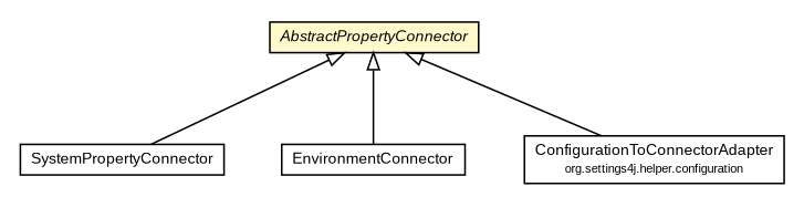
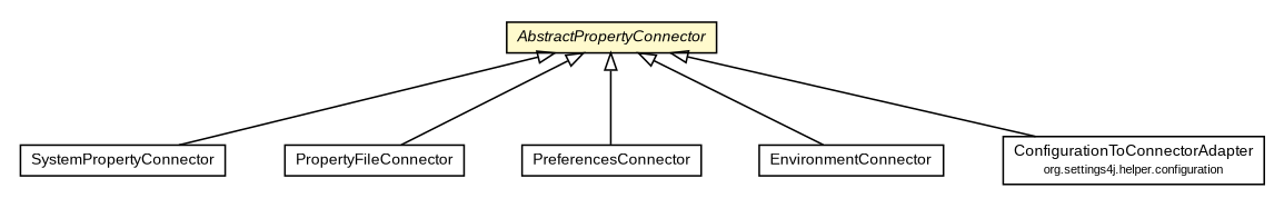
  digraph {
    nodesep=0.25
    ranksep=0.5
    node [fontcolor=black fontname=arial fontsize=9.0 shape=plaintext]
    edge [arrowtail=empty dir=back fontname=arial fontsize=10 headport=p labelfontname=arial labelfontsize=10 tailport=p]
    n1 [label=<<table title="org.settings4j.connector.SystemPropertyConnector" border="0" cellborder="1" cellspacing="0" cellpadding="2" port="p" href="./SystemPropertyConnector.html"> 		<tr><td><table border="0" cellspacing="0" cellpadding="1"> <tr><td align="center" balign="center"> SystemPropertyConnector </td></tr> 		</table></td></tr> 		</table>>]
+   n2 [label=<<table title="org.settings4j.connector.PropertyFileConnector" border="0" cellborder="1" cellspacing="0" cellpadding="2" port="p" href="./PropertyFileConnector.html"> 		<tr><td><table border="0" cellspacing="0" cellpadding="1"> <tr><td align="center" balign="center"> PropertyFileConnector </td></tr> 		</table></td></tr> 		</table>>]
+   n3 [label=<<table title="org.settings4j.connector.PreferencesConnector" border="0" cellborder="1" cellspacing="0" cellpadding="2" port="p" href="./PreferencesConnector.html"> 		<tr><td><table border="0" cellspacing="0" cellpadding="1"> <tr><td align="center" balign="center"> PreferencesConnector </td></tr> 		</table></td></tr> 		</table>>]
    n4 [label=<<table title="org.settings4j.connector.EnvironmentConnector" border="0" cellborder="1" cellspacing="0" cellpadding="2" port="p" href="./EnvironmentConnector.html"> 		<tr><td><table border="0" cellspacing="0" cellpadding="1"> <tr><td align="center" balign="center"> EnvironmentConnector </td></tr> 		</table></td></tr> 		</table>>]
    n5 [label=<<table title="org.settings4j.connector.AbstractPropertyConnector" border="0" cellborder="1" cellspacing="0" cellpadding="2" port="p" bgcolor="lemonChiffon" href="./AbstractPropertyConnector.html"> 		<tr><td><table border="0" cellspacing="0" cellpadding="1"> <tr><td align="center" balign="center"><font face="arial italic"> AbstractPropertyConnector </font></td></tr> 		</table></td></tr> 		</table>>]
    n6 [label=<<table title="org.settings4j.helper.configuration.ConfigurationToConnectorAdapter" border="0" cellborder="1" cellspacing="0" cellpadding="2" port="p" href="../helper/configuration/ConfigurationToConnectorAdapter.html"> 		<tr><td><table border="0" cellspacing="0" cellpadding="1"> <tr><td align="center" balign="center"> ConfigurationToConnectorAdapter </td></tr> <tr><td align="center" balign="center"><font point-size="7.0"> org.settings4j.helper.configuration </font></td></tr> 		</table></td></tr> 		</table>>]
    n5 -> n1
+   n5 -> n2
+   n5 -> n3
    n5 -> n4
    n5 -> n6
  }
